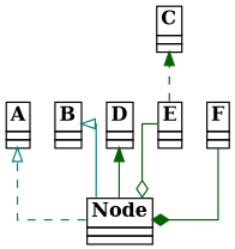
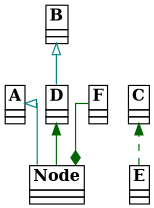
  digraph {
    rankdir=BT
    splines=ortho
    node [shape=plain]
    edge [color=darkgreen]
    n1 [label=<     <TABLE BORDER="0" CELLBORDER="1" CELLSPACING="0">       <TR>         <TD><B>Node</B></TD>       </TR>       <TR>         <TD></TD>       </TR>       <TR>         <TD></TD>       </TR>     </TABLE>   >]
    n2 [label=<     <TABLE BORDER="0" CELLBORDER="1" CELLSPACING="0">       <TR>         <TD><B>A</B></TD>       </TR>       <TR>         <TD></TD>       </TR>       <TR>         <TD></TD>       </TR>     </TABLE>   >]
    n3 [label=<     <TABLE BORDER="0" CELLBORDER="1" CELLSPACING="0">       <TR>         <TD><B>B</B></TD>       </TR>       <TR>         <TD></TD>       </TR>       <TR>         <TD></TD>       </TR>     </TABLE>   >]
    n4 [label=<     <TABLE BORDER="0" CELLBORDER="1" CELLSPACING="0">       <TR>         <TD><B>D</B></TD>       </TR>       <TR>         <TD></TD>       </TR>       <TR>         <TD></TD>       </TR>     </TABLE>   >]
    n5 [label=<     <TABLE BORDER="0" CELLBORDER="1" CELLSPACING="0">       <TR>         <TD><B>E</B></TD>       </TR>       <TR>         <TD></TD>       </TR>       <TR>         <TD></TD>       </TR>     </TABLE>   >]
    n6 [label=<     <TABLE BORDER="0" CELLBORDER="1" CELLSPACING="0">       <TR>         <TD><B>F</B></TD>       </TR>       <TR>         <TD></TD>       </TR>       <TR>         <TD></TD>       </TR>     </TABLE>   >]
    n7 [label=<     <TABLE BORDER="0" CELLBORDER="1" CELLSPACING="0">       <TR>         <TD><B>C</B></TD>       </TR>       <TR>         <TD></TD>       </TR>       <TR>         <TD></TD>       </TR>     </TABLE>   >]
-   n1 -> n2 [arrowhead=onormal color=teal style=dashed]
-   n1 -> n3 [arrowhead=onormal color=teal]
+   n1 -> n2 [arrowhead=onormal color=teal style=solid]
+   n4 -> n3 [arrowhead=onormal color=teal]
    n1 -> n4
-   n1 -> n5 [arrowtail=odiamond dir=back]
    n1 -> n6 [arrowtail=diamond dir=back]
    n5 -> n7 [style=dashed]
  }
